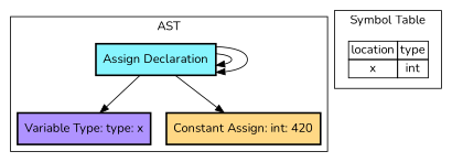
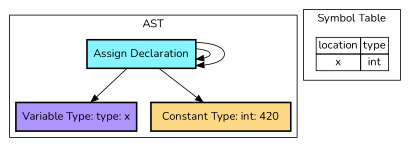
  digraph {
    fontname=Nunito
    node [fontname=Nunito penwidth=2 shape=rectangle style=filled]
    edge [fontname=Nunito]
    n1 [fillcolor="#87f5ff" label="Assign Declaration"]
    n2 [fillcolor="#af93ff" label="Variable Type: type: x"]
-   n3 [fillcolor="#FFD885" label="Constant Assign: int: 420"]
+   n3 [fillcolor="#FFD885" label="Constant Type: int: 420"]
    n4 [label=< 				<table border='0' cellborder='1' cellspacing='0'> 					<tr><td>location</td><td>type</td></tr> 						<tr><td>x</td><td>int</td></tr> 				</table> 			> shape=plaintext penwidth="" style=""]
    subgraph cluster_1 {
      label=AST
      n1
      n2
      n3
    }
    subgraph cluster_2 {
      label="Symbol Table"
      n4
    }
    n1 -> n1
    n1 -> n1
    n1 -> n2
    n1 -> n3
  }
